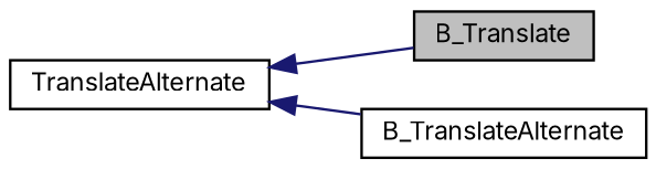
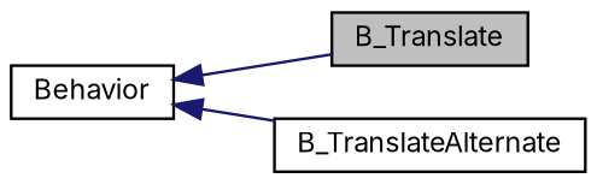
  digraph {
    fontname=Inter
    rankdir=LR
    node [color=black fillcolor=white fontname=Inter fontsize=10 shape=record style=filled]
    edge [color=midnightblue dir=back fontname=Inter fontsize=10 labelfontname=Helvetica labelfontsize=10 style=solid]
    n1 [fillcolor=grey75 fontcolor=black height=0.2 label=B_Translate width=0.4]
    n2 [height=0.2 label=B_TranslateAlternate width=0.4]
-   n3 [height=0.2 label=TranslateAlternate width=0.4]
+   n3 [height=0.2 label=Behavior width=0.4]
    n3 -> n1
    n3 -> n2
  }
